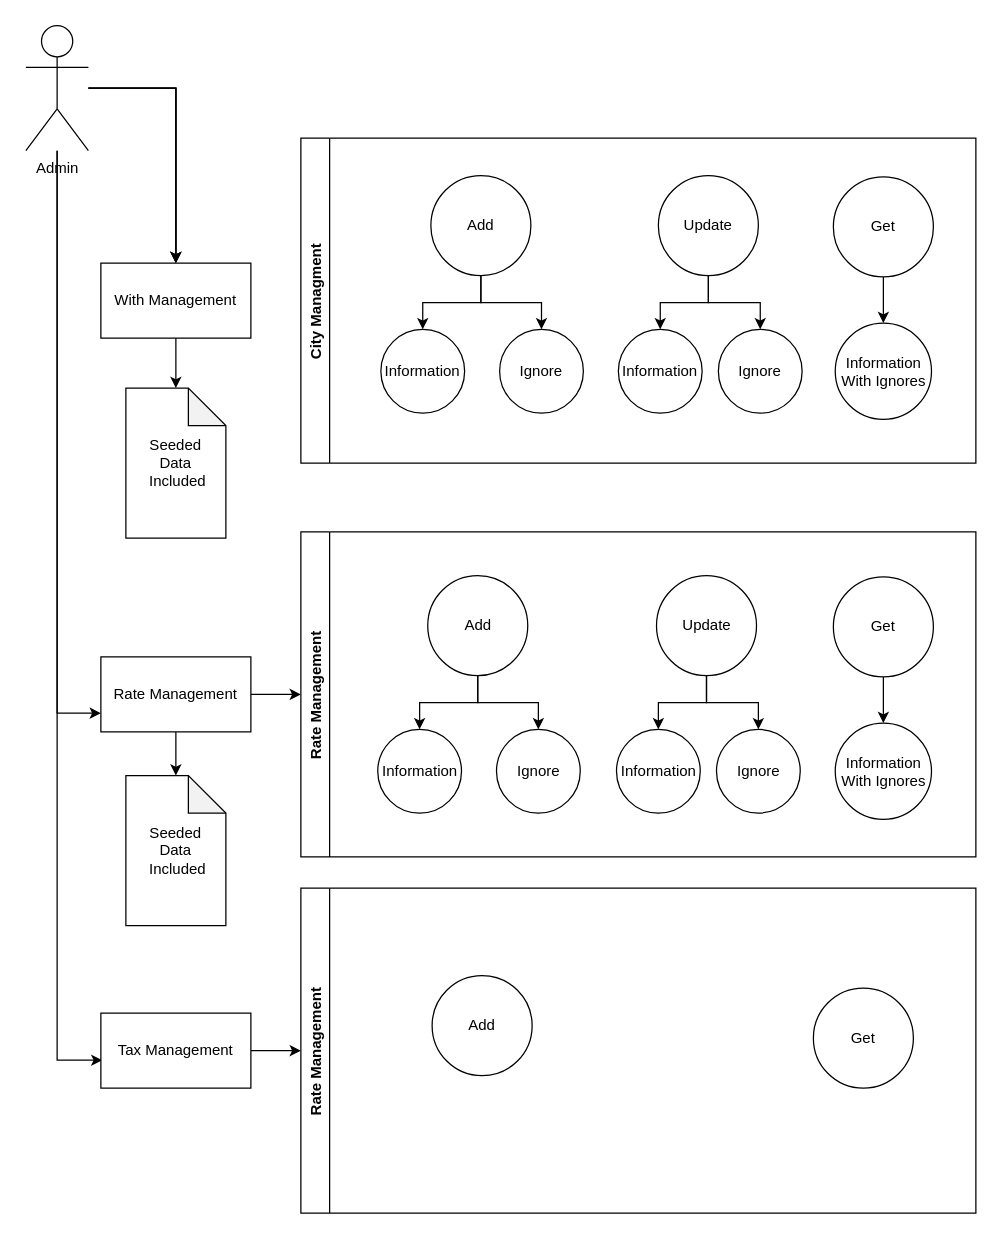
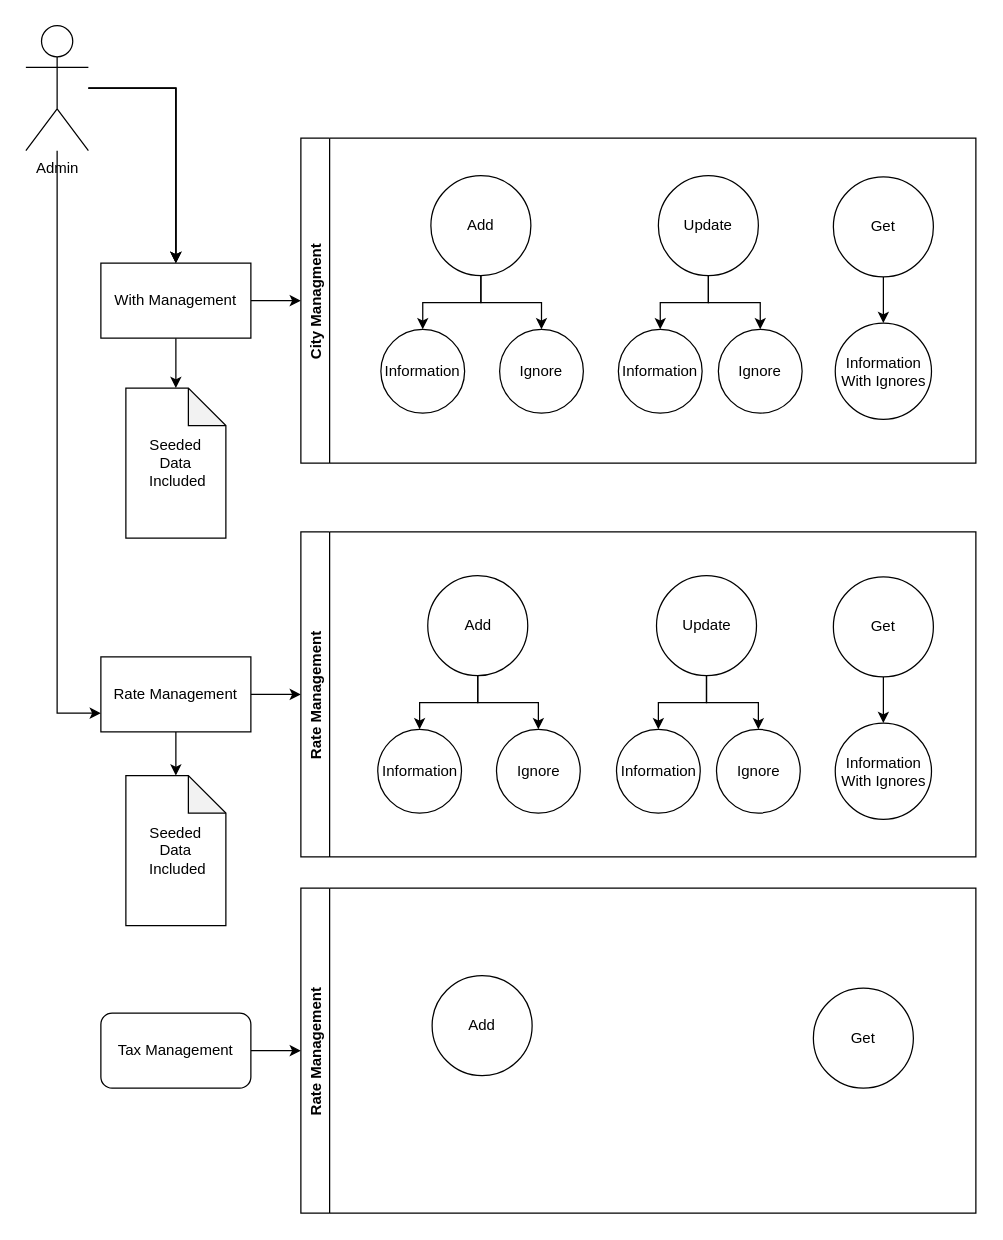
  <mxCell id="0" />
  <mxCell id="1" parent="0" />
  <mxCell id="2" style="edgeStyle=orthogonalEdgeStyle;rounded=0;orthogonalLoop=1;jettySize=auto;html=1;" edge="1" parent="1" source="7" target="10"><mxGeometry relative="1" as="geometry" /></mxCell>
  <mxCell id="3" value="" style="edgeStyle=orthogonalEdgeStyle;rounded=0;orthogonalLoop=1;jettySize=auto;html=1;" edge="1" parent="1" source="7" target="10"><mxGeometry relative="1" as="geometry" /></mxCell>
  <mxCell id="4" style="edgeStyle=orthogonalEdgeStyle;rounded=0;orthogonalLoop=1;jettySize=auto;html=1;entryX=0;entryY=0.75;entryDx=0;entryDy=0;" edge="1" parent="1" source="7" target="13"><mxGeometry relative="1" as="geometry"><Array as="points"><mxPoint x="45" y="570" /></Array></mxGeometry></mxCell>
  <mxCell id="5" value="" style="edgeStyle=orthogonalEdgeStyle;rounded=0;orthogonalLoop=1;jettySize=auto;html=1;" edge="1" parent="1" source="7" target="10"><mxGeometry relative="1" as="geometry" /></mxCell>
- <mxCell id="6" style="edgeStyle=orthogonalEdgeStyle;rounded=0;orthogonalLoop=1;jettySize=auto;html=1;entryX=0.01;entryY=0.627;entryDx=0;entryDy=0;entryPerimeter=0;" edge="1" parent="1" source="7" target="15"><mxGeometry relative="1" as="geometry"><Array as="points"><mxPoint x="45" y="848" /></Array></mxGeometry></mxCell>
  <mxCell id="7" value="Admin" style="shape=umlActor;verticalLabelPosition=bottom;verticalAlign=top;html=1;outlineConnect=0;" vertex="1" parent="1"><mxGeometry x="20" y="20" width="50" height="100" as="geometry" /></mxCell>
+ <mxCell id="8" style="edgeStyle=orthogonalEdgeStyle;rounded=0;orthogonalLoop=1;jettySize=auto;html=1;exitX=1;exitY=0.5;exitDx=0;exitDy=0;entryX=0;entryY=0.5;entryDx=0;entryDy=0;" edge="1" parent="1" source="10" target="41"><mxGeometry relative="1" as="geometry" /></mxCell>
  <mxCell id="9" style="edgeStyle=orthogonalEdgeStyle;rounded=0;orthogonalLoop=1;jettySize=auto;html=1;" edge="1" parent="1" source="10" target="50"><mxGeometry relative="1" as="geometry" /></mxCell>
  <mxCell id="10" value="With Management" style="rounded=0;whiteSpace=wrap;html=1;" vertex="1" parent="1"><mxGeometry x="80" y="210" width="120" height="60" as="geometry" /></mxCell>
  <mxCell id="11" style="edgeStyle=orthogonalEdgeStyle;rounded=0;orthogonalLoop=1;jettySize=auto;html=1;entryX=0;entryY=0.5;entryDx=0;entryDy=0;" edge="1" parent="1" source="13" target="46"><mxGeometry relative="1" as="geometry" /></mxCell>
  <mxCell id="12" style="edgeStyle=orthogonalEdgeStyle;rounded=0;orthogonalLoop=1;jettySize=auto;html=1;" edge="1" parent="1" source="13" target="51"><mxGeometry relative="1" as="geometry" /></mxCell>
  <mxCell id="13" value="Rate Management" style="rounded=0;whiteSpace=wrap;html=1;" vertex="1" parent="1"><mxGeometry x="80" y="525" width="120" height="60" as="geometry" /></mxCell>
  <mxCell id="14" style="edgeStyle=orthogonalEdgeStyle;rounded=0;orthogonalLoop=1;jettySize=auto;html=1;" edge="1" parent="1" source="15" target="47"><mxGeometry relative="1" as="geometry" /></mxCell>
- <mxCell id="15" value="Tax Management" style="rounded=0;whiteSpace=wrap;html=1;" vertex="1" parent="1"><mxGeometry x="80" y="810" width="120" height="60" as="geometry" /></mxCell>
+ <mxCell id="15" value="Tax Management" style="whiteSpace=wrap;html=1;rounded=1;" vertex="1" parent="1"><mxGeometry x="80" y="810" width="120" height="60" as="geometry" /></mxCell>
  <mxCell id="16" value="" style="edgeStyle=orthogonalEdgeStyle;rounded=0;orthogonalLoop=1;jettySize=auto;html=1;" edge="1" parent="1" source="18" target="24"><mxGeometry relative="1" as="geometry" /></mxCell>
  <mxCell id="17" style="edgeStyle=orthogonalEdgeStyle;rounded=0;orthogonalLoop=1;jettySize=auto;html=1;" edge="1" parent="1" source="18" target="25"><mxGeometry relative="1" as="geometry" /></mxCell>
  <mxCell id="18" value="Add" style="ellipse;whiteSpace=wrap;html=1;" vertex="1" parent="1"><mxGeometry x="344" y="140" width="80" height="80" as="geometry" /></mxCell>
  <mxCell id="19" style="edgeStyle=orthogonalEdgeStyle;rounded=0;orthogonalLoop=1;jettySize=auto;html=1;entryX=0.5;entryY=0;entryDx=0;entryDy=0;" edge="1" parent="1" source="21" target="26"><mxGeometry relative="1" as="geometry" /></mxCell>
  <mxCell id="20" style="edgeStyle=orthogonalEdgeStyle;rounded=0;orthogonalLoop=1;jettySize=auto;html=1;entryX=0.5;entryY=0;entryDx=0;entryDy=0;" edge="1" parent="1" source="21" target="27"><mxGeometry relative="1" as="geometry" /></mxCell>
  <mxCell id="21" value="Update" style="ellipse;whiteSpace=wrap;html=1;" vertex="1" parent="1"><mxGeometry x="526" y="140" width="80" height="80" as="geometry" /></mxCell>
  <mxCell id="22" style="edgeStyle=orthogonalEdgeStyle;rounded=0;orthogonalLoop=1;jettySize=auto;html=1;" edge="1" parent="1" source="23" target="28"><mxGeometry relative="1" as="geometry" /></mxCell>
  <mxCell id="23" value="Get" style="ellipse;whiteSpace=wrap;html=1;" vertex="1" parent="1"><mxGeometry x="666" y="141" width="80" height="80" as="geometry" /></mxCell>
  <mxCell id="24" value="Information" style="ellipse;whiteSpace=wrap;html=1;" vertex="1" parent="1"><mxGeometry x="304" y="263" width="67" height="67" as="geometry" /></mxCell>
  <mxCell id="25" value="Ignore" style="ellipse;whiteSpace=wrap;html=1;" vertex="1" parent="1"><mxGeometry x="399" y="263" width="67" height="67" as="geometry" /></mxCell>
  <mxCell id="26" value="Information" style="ellipse;whiteSpace=wrap;html=1;" vertex="1" parent="1"><mxGeometry x="494" y="263" width="67" height="67" as="geometry" /></mxCell>
  <mxCell id="27" value="Ignore" style="ellipse;whiteSpace=wrap;html=1;" vertex="1" parent="1"><mxGeometry x="574" y="263" width="67" height="67" as="geometry" /></mxCell>
  <mxCell id="28" value="Information&lt;br&gt;With Ignores" style="ellipse;whiteSpace=wrap;html=1;" vertex="1" parent="1"><mxGeometry x="667.5" y="258" width="77" height="77" as="geometry" /></mxCell>
  <mxCell id="29" value="" style="group" vertex="1" connectable="0" parent="1"><mxGeometry x="301.5" y="460" width="162" height="190" as="geometry" /></mxCell>
  <mxCell id="30" value="Add" style="ellipse;whiteSpace=wrap;html=1;" vertex="1" parent="29"><mxGeometry x="40" width="80" height="80" as="geometry" /></mxCell>
  <mxCell id="31" value="Information" style="ellipse;whiteSpace=wrap;html=1;" vertex="1" parent="29"><mxGeometry y="123" width="67" height="67" as="geometry" /></mxCell>
  <mxCell id="32" value="" style="edgeStyle=orthogonalEdgeStyle;rounded=0;orthogonalLoop=1;jettySize=auto;html=1;" edge="1" source="30" target="31" parent="29"><mxGeometry relative="1" as="geometry" /></mxCell>
  <mxCell id="33" value="Ignore" style="ellipse;whiteSpace=wrap;html=1;" vertex="1" parent="29"><mxGeometry x="95" y="123" width="67" height="67" as="geometry" /></mxCell>
  <mxCell id="34" style="edgeStyle=orthogonalEdgeStyle;rounded=0;orthogonalLoop=1;jettySize=auto;html=1;" edge="1" source="30" target="33" parent="29"><mxGeometry relative="1" as="geometry" /></mxCell>
  <mxCell id="35" value="" style="group" vertex="1" connectable="0" parent="1"><mxGeometry x="492.5" y="460" width="147" height="190" as="geometry" /></mxCell>
  <mxCell id="36" value="Update" style="ellipse;whiteSpace=wrap;html=1;" vertex="1" parent="35"><mxGeometry x="32" width="80" height="80" as="geometry" /></mxCell>
  <mxCell id="37" value="Information" style="ellipse;whiteSpace=wrap;html=1;" vertex="1" parent="35"><mxGeometry y="123" width="67" height="67" as="geometry" /></mxCell>
  <mxCell id="38" style="edgeStyle=orthogonalEdgeStyle;rounded=0;orthogonalLoop=1;jettySize=auto;html=1;entryX=0.5;entryY=0;entryDx=0;entryDy=0;" edge="1" source="36" target="37" parent="35"><mxGeometry relative="1" as="geometry" /></mxCell>
  <mxCell id="39" value="Ignore" style="ellipse;whiteSpace=wrap;html=1;" vertex="1" parent="35"><mxGeometry x="80" y="123" width="67" height="67" as="geometry" /></mxCell>
  <mxCell id="40" style="edgeStyle=orthogonalEdgeStyle;rounded=0;orthogonalLoop=1;jettySize=auto;html=1;entryX=0.5;entryY=0;entryDx=0;entryDy=0;" edge="1" source="36" target="39" parent="35"><mxGeometry relative="1" as="geometry" /></mxCell>
  <mxCell id="41" value="City Managment" style="swimlane;horizontal=0;" vertex="1" parent="1"><mxGeometry x="240" y="110" width="540" height="260" as="geometry" /></mxCell>
  <mxCell id="42" value="" style="group" vertex="1" connectable="0" parent="1"><mxGeometry x="666" y="461" width="80" height="194" as="geometry" /></mxCell>
  <mxCell id="43" value="Get" style="ellipse;whiteSpace=wrap;html=1;" vertex="1" parent="42"><mxGeometry width="80" height="80" as="geometry" /></mxCell>
  <mxCell id="44" value="Information&lt;br&gt;With Ignores" style="ellipse;whiteSpace=wrap;html=1;" vertex="1" parent="42"><mxGeometry x="1.5" y="117" width="77" height="77" as="geometry" /></mxCell>
  <mxCell id="45" style="edgeStyle=orthogonalEdgeStyle;rounded=0;orthogonalLoop=1;jettySize=auto;html=1;" edge="1" source="43" target="44" parent="42"><mxGeometry relative="1" as="geometry" /></mxCell>
  <mxCell id="46" value="Rate Management" style="swimlane;horizontal=0;" vertex="1" parent="1"><mxGeometry x="240" y="425" width="540" height="260" as="geometry" /></mxCell>
  <mxCell id="47" value="Rate Management" style="swimlane;horizontal=0;" vertex="1" parent="1"><mxGeometry x="240" y="710" width="540" height="260" as="geometry" /></mxCell>
  <mxCell id="48" value="Add" style="ellipse;whiteSpace=wrap;html=1;" vertex="1" parent="47"><mxGeometry x="105" y="70" width="80" height="80" as="geometry" /></mxCell>
  <mxCell id="49" value="Get" style="ellipse;whiteSpace=wrap;html=1;" vertex="1" parent="47"><mxGeometry x="410" y="80" width="80" height="80" as="geometry" /></mxCell>
  <mxCell id="50" value="Seeded &lt;br&gt;Data&lt;br&gt;&amp;nbsp;Included" style="shape=note;whiteSpace=wrap;html=1;backgroundOutline=1;darkOpacity=0.05;" vertex="1" parent="1"><mxGeometry x="100" y="310" width="80" height="120" as="geometry" /></mxCell>
  <mxCell id="51" value="Seeded &lt;br&gt;Data&lt;br&gt;&amp;nbsp;Included" style="shape=note;whiteSpace=wrap;html=1;backgroundOutline=1;darkOpacity=0.05;" vertex="1" parent="1"><mxGeometry x="100" y="620" width="80" height="120" as="geometry" /></mxCell>
